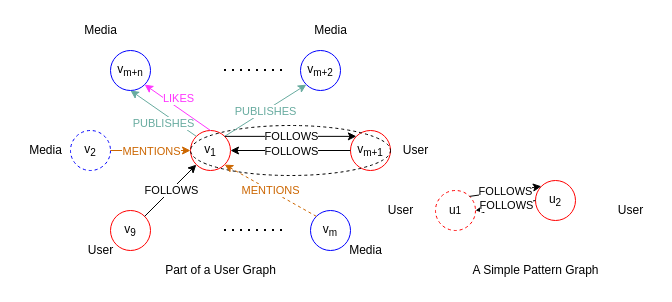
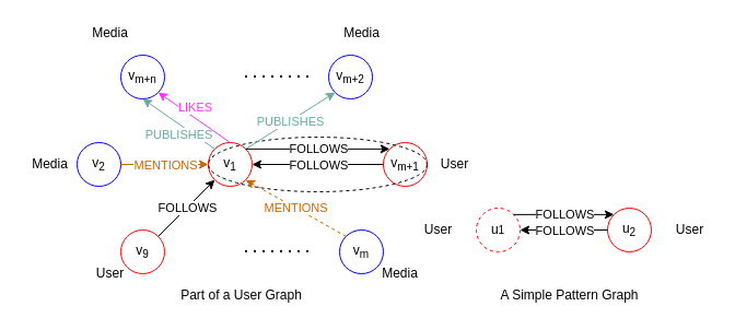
  <mxCell id="0" />
  <mxCell id="1" parent="0" />
  <mxCell id="2" value="v&lt;sub&gt;1&lt;/sub&gt;" style="ellipse;whiteSpace=wrap;html=1;aspect=fixed;strokeColor=#FF0000;" parent="1" vertex="1"><mxGeometry x="190" y="130" width="40" height="40" as="geometry" /></mxCell>
- <mxCell id="3" value="v&lt;sub&gt;2&lt;/sub&gt;" style="ellipse;whiteSpace=wrap;html=1;aspect=fixed;strokeColor=#0000FF;dashed=1;" parent="1" vertex="1"><mxGeometry x="70" y="130" width="40" height="40" as="geometry" /></mxCell>
+ <mxCell id="3" value="v&lt;sub&gt;2&lt;/sub&gt;" style="ellipse;whiteSpace=wrap;html=1;aspect=fixed;strokeColor=#0000FF;" parent="1" vertex="1"><mxGeometry x="70" y="130" width="40" height="40" as="geometry" /></mxCell>
  <mxCell id="4" value="v&lt;sub&gt;9&lt;/sub&gt;" style="ellipse;whiteSpace=wrap;html=1;aspect=fixed;strokeColor=#FF0000;" parent="1" vertex="1"><mxGeometry x="110" y="210" width="40" height="40" as="geometry" /></mxCell>
  <mxCell id="5" value="v&lt;sub&gt;m+1&lt;/sub&gt;" style="ellipse;whiteSpace=wrap;html=1;aspect=fixed;strokeColor=#FF0000;" parent="1" vertex="1"><mxGeometry x="350" y="130" width="40" height="40" as="geometry" /></mxCell>
  <mxCell id="6" value="v&lt;sub&gt;m&lt;/sub&gt;" style="ellipse;whiteSpace=wrap;html=1;aspect=fixed;strokeColor=#0000FF;" parent="1" vertex="1"><mxGeometry x="310" y="210" width="40" height="40" as="geometry" /></mxCell>
  <mxCell id="7" value="" style="endArrow=none;dashed=1;html=1;dashPattern=1 3;strokeWidth=2;" parent="1" edge="1"><mxGeometry width="50" height="50" relative="1" as="geometry"><mxPoint x="223.5" y="229.5" as="sourcePoint" /><mxPoint x="283.5" y="229.5" as="targetPoint" /></mxGeometry></mxCell>
  <mxCell id="8" value="u&lt;span style=&quot;font-size: 10px&quot;&gt;1&lt;/span&gt;" style="ellipse;whiteSpace=wrap;html=1;aspect=fixed;strokeColor=#FF0000;dashed=1;" parent="1" vertex="1"><mxGeometry x="435" y="190" width="40" height="40" as="geometry" /></mxCell>
- <mxCell id="9" value="u&lt;sub&gt;2&lt;/sub&gt;" style="ellipse;whiteSpace=wrap;html=1;aspect=fixed;strokeColor=#FF0000;" parent="1" vertex="1"><mxGeometry x="535" y="180" width="40" height="40" as="geometry" /></mxCell>
+ <mxCell id="9" value="u&lt;sub&gt;2&lt;/sub&gt;" style="ellipse;whiteSpace=wrap;html=1;aspect=fixed;strokeColor=#FF0000;" parent="1" vertex="1"><mxGeometry x="555" y="190" width="40" height="40" as="geometry" /></mxCell>
  <mxCell id="10" value="Part of a User Graph" style="text;html=1;align=center;verticalAlign=middle;resizable=0;points=[];autosize=1;" parent="1" vertex="1"><mxGeometry x="155" y="260" width="130" height="20" as="geometry" /></mxCell>
- <mxCell id="11" value="A Simple Pattern Graph" style="text;html=1;align=center;verticalAlign=middle;resizable=0;points=[];autosize=1;" parent="1" vertex="1"><mxGeometry x="465" y="260" width="140" height="20" as="geometry" /></mxCell>
+ <mxCell id="11" value="A Simple Pattern Graph" style="text;html=1;align=center;verticalAlign=middle;resizable=0;points=[];autosize=1;" parent="1" vertex="1"><mxGeometry x="450" y="260" width="140" height="20" as="geometry" /></mxCell>
  <mxCell id="12" value="v&lt;sub&gt;m+n&lt;/sub&gt;" style="ellipse;whiteSpace=wrap;html=1;aspect=fixed;strokeColor=#0000FF;" parent="1" vertex="1"><mxGeometry x="110" y="50" width="40" height="40" as="geometry" /></mxCell>
  <mxCell id="13" value="v&lt;sub&gt;m+2&lt;/sub&gt;" style="ellipse;whiteSpace=wrap;html=1;aspect=fixed;strokeColor=#0000FF;" parent="1" vertex="1"><mxGeometry x="300" y="50" width="40" height="40" as="geometry" /></mxCell>
  <mxCell id="14" value="" style="endArrow=none;dashed=1;html=1;dashPattern=1 3;strokeWidth=2;" parent="1" edge="1"><mxGeometry width="50" height="50" relative="1" as="geometry"><mxPoint x="223.5" y="69.5" as="sourcePoint" /><mxPoint x="283.5" y="69.5" as="targetPoint" /></mxGeometry></mxCell>
  <mxCell id="15" value="" style="ellipse;whiteSpace=wrap;html=1;dashed=1;fillColor=none;" parent="1" vertex="1"><mxGeometry x="190" y="125" width="200" height="50" as="geometry" /></mxCell>
  <mxCell id="16" value="" style="endArrow=classic;html=1;exitX=1;exitY=0;exitDx=0;exitDy=0;" parent="1" source="4" target="2" edge="1"><mxGeometry relative="1" as="geometry"><mxPoint x="430" y="180" as="sourcePoint" /><mxPoint x="190" y="200" as="targetPoint" /></mxGeometry></mxCell>
  <mxCell id="17" value="FOLLOWS" style="edgeLabel;resizable=0;html=1;align=center;verticalAlign=middle;" parent="16" connectable="0" vertex="1"><mxGeometry relative="1" as="geometry" /></mxCell>
  <mxCell id="18" value="" style="endArrow=classic;html=1;fillColor=#ffe6cc;strokeColor=#67AB9F;exitX=1;exitY=0;exitDx=0;exitDy=0;entryX=0;entryY=1;entryDx=0;entryDy=0;" parent="1" source="2" target="13" edge="1"><mxGeometry relative="1" as="geometry"><mxPoint x="430" y="180" as="sourcePoint" /><mxPoint x="530" y="180" as="targetPoint" /></mxGeometry></mxCell>
  <mxCell id="19" value="&lt;font&gt;PUBLISHES&lt;/font&gt;" style="edgeLabel;resizable=0;html=1;align=center;verticalAlign=middle;fontColor=#67AB9F;" parent="18" connectable="0" vertex="1"><mxGeometry relative="1" as="geometry" /></mxCell>
  <mxCell id="20" value="" style="endArrow=classic;html=1;exitX=1;exitY=0;exitDx=0;exitDy=0;entryX=0;entryY=0;entryDx=0;entryDy=0;" parent="1" source="2" target="5" edge="1"><mxGeometry relative="1" as="geometry"><mxPoint x="240" y="140" as="sourcePoint" /><mxPoint x="340" y="140" as="targetPoint" /></mxGeometry></mxCell>
  <mxCell id="21" value="FOLLOWS" style="edgeLabel;resizable=0;html=1;align=center;verticalAlign=middle;" parent="20" connectable="0" vertex="1"><mxGeometry relative="1" as="geometry" /></mxCell>
  <mxCell id="22" value="" style="endArrow=classic;html=1;exitX=0;exitY=0.5;exitDx=0;exitDy=0;entryX=1;entryY=0.5;entryDx=0;entryDy=0;" parent="1" source="5" target="2" edge="1"><mxGeometry relative="1" as="geometry"><mxPoint x="440" y="190" as="sourcePoint" /><mxPoint x="540" y="190" as="targetPoint" /></mxGeometry></mxCell>
  <mxCell id="23" value="FOLLOWS" style="edgeLabel;resizable=0;html=1;align=center;verticalAlign=middle;" parent="22" connectable="0" vertex="1"><mxGeometry relative="1" as="geometry" /></mxCell>
  <mxCell id="24" value="" style="endArrow=classic;html=1;fillColor=#ffe6cc;strokeColor=#CC6600;exitX=0;exitY=0;exitDx=0;exitDy=0;entryX=1;entryY=1;entryDx=0;entryDy=0;dashed=1;" parent="1" source="6" target="2" edge="1"><mxGeometry relative="1" as="geometry"><mxPoint x="440" y="190" as="sourcePoint" /><mxPoint x="540" y="190" as="targetPoint" /></mxGeometry></mxCell>
  <mxCell id="25" value="MENTIONS" style="edgeLabel;resizable=0;html=1;align=center;verticalAlign=middle;fontColor=#CC6600;" parent="24" connectable="0" vertex="1"><mxGeometry relative="1" as="geometry" /></mxCell>
  <mxCell id="26" value="" style="endArrow=classic;html=1;fillColor=#ffe6cc;strokeColor=#CC6600;exitX=1;exitY=0.5;exitDx=0;exitDy=0;entryX=0;entryY=0.5;entryDx=0;entryDy=0;" parent="1" source="3" target="2" edge="1"><mxGeometry relative="1" as="geometry"><mxPoint x="440" y="190" as="sourcePoint" /><mxPoint x="540" y="190" as="targetPoint" /></mxGeometry></mxCell>
  <mxCell id="27" value="MENTIONS" style="edgeLabel;resizable=0;html=1;align=center;verticalAlign=middle;fontColor=#CC6600;" parent="26" connectable="0" vertex="1"><mxGeometry relative="1" as="geometry" /></mxCell>
  <mxCell id="28" value="" style="endArrow=classic;html=1;fillColor=#ffe6cc;strokeColor=#67AB9F;exitX=0;exitY=0;exitDx=0;exitDy=0;entryX=0.5;entryY=1;entryDx=0;entryDy=0;" parent="1" source="2" target="12" edge="1"><mxGeometry relative="1" as="geometry"><mxPoint x="440" y="190" as="sourcePoint" /><mxPoint x="540" y="190" as="targetPoint" /></mxGeometry></mxCell>
  <mxCell id="29" value="&lt;font&gt;PUBLISHES&lt;/font&gt;" style="edgeLabel;resizable=0;html=1;align=center;verticalAlign=middle;fontColor=#67AB9F;" parent="28" connectable="0" vertex="1"><mxGeometry relative="1" as="geometry"><mxPoint x="-1" y="9" as="offset" /></mxGeometry></mxCell>
  <mxCell id="30" value="" style="endArrow=classic;html=1;fontColor=#67AB9F;strokeColor=#FF33FF;exitX=0.5;exitY=0;exitDx=0;exitDy=0;entryX=1;entryY=1;entryDx=0;entryDy=0;" parent="1" source="2" target="12" edge="1"><mxGeometry relative="1" as="geometry"><mxPoint x="430" y="180" as="sourcePoint" /><mxPoint x="530" y="180" as="targetPoint" /></mxGeometry></mxCell>
  <mxCell id="31" value="LIKES" style="edgeLabel;resizable=0;html=1;align=center;verticalAlign=middle;fontColor=#FF33FF;" parent="30" connectable="0" vertex="1"><mxGeometry relative="1" as="geometry"><mxPoint y="-10" as="offset" /></mxGeometry></mxCell>
  <mxCell id="32" value="" style="endArrow=classic;html=1;exitX=1;exitY=0;exitDx=0;exitDy=0;entryX=0;entryY=0;entryDx=0;entryDy=0;" parent="1" source="8" target="9" edge="1"><mxGeometry relative="1" as="geometry"><mxPoint x="385.002" y="309.998" as="sourcePoint" /><mxPoint x="516.718" y="309.998" as="targetPoint" /></mxGeometry></mxCell>
  <mxCell id="33" value="FOLLOWS" style="edgeLabel;resizable=0;html=1;align=center;verticalAlign=middle;" parent="32" connectable="0" vertex="1"><mxGeometry relative="1" as="geometry" /></mxCell>
  <mxCell id="34" value="" style="endArrow=classic;html=1;entryX=1;entryY=0.5;entryDx=0;entryDy=0;exitX=0;exitY=0.5;exitDx=0;exitDy=0;" parent="1" source="9" target="8" edge="1"><mxGeometry relative="1" as="geometry"><mxPoint x="585" y="380" as="sourcePoint" /><mxPoint x="570.858" y="205.858" as="targetPoint" /></mxGeometry></mxCell>
  <mxCell id="35" value="FOLLOWS" style="edgeLabel;resizable=0;html=1;align=center;verticalAlign=middle;" parent="34" connectable="0" vertex="1"><mxGeometry relative="1" as="geometry" /></mxCell>
  <mxCell id="36" value="User" style="text;html=1;align=center;verticalAlign=middle;resizable=0;points=[];autosize=1;" parent="1" vertex="1"><mxGeometry x="80" y="240" width="40" height="20" as="geometry" /></mxCell>
  <mxCell id="37" value="User" style="text;html=1;align=center;verticalAlign=middle;resizable=0;points=[];autosize=1;" parent="1" vertex="1"><mxGeometry x="395" y="140" width="40" height="20" as="geometry" /></mxCell>
  <mxCell id="38" value="User" style="text;html=1;align=center;verticalAlign=middle;resizable=0;points=[];autosize=1;" parent="1" vertex="1"><mxGeometry x="380" y="200" width="40" height="20" as="geometry" /></mxCell>
  <mxCell id="39" value="User" style="text;html=1;align=center;verticalAlign=middle;resizable=0;points=[];autosize=1;" parent="1" vertex="1"><mxGeometry x="610" y="200" width="40" height="20" as="geometry" /></mxCell>
  <mxCell id="40" value="Media" style="text;html=1;align=center;verticalAlign=middle;resizable=0;points=[];autosize=1;" parent="1" vertex="1"><mxGeometry x="340" y="240" width="50" height="20" as="geometry" /></mxCell>
  <mxCell id="41" value="Media" style="text;html=1;align=center;verticalAlign=middle;resizable=0;points=[];autosize=1;" parent="1" vertex="1"><mxGeometry x="20" y="140" width="50" height="20" as="geometry" /></mxCell>
  <mxCell id="42" value="Media" style="text;html=1;align=center;verticalAlign=middle;resizable=0;points=[];autosize=1;" parent="1" vertex="1"><mxGeometry x="75" y="20" width="50" height="20" as="geometry" /></mxCell>
  <mxCell id="43" value="Media" style="text;html=1;align=center;verticalAlign=middle;resizable=0;points=[];autosize=1;" parent="1" vertex="1"><mxGeometry x="305" y="20" width="50" height="20" as="geometry" /></mxCell>
